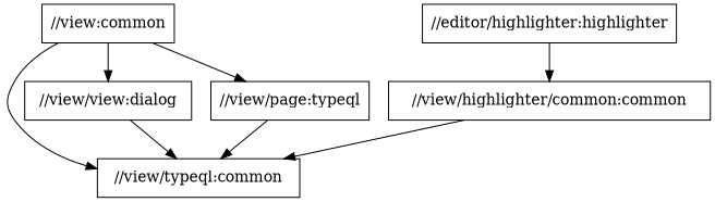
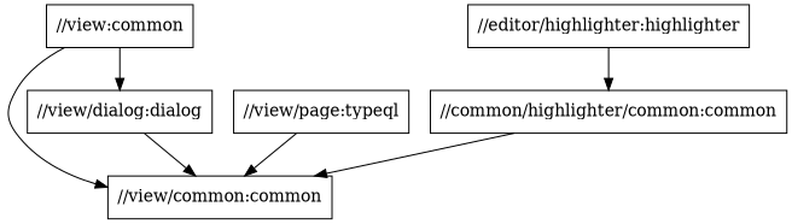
  digraph {
    node [shape=box]
    n1 [label="//view:common"]
-   "//view/common:common" [label="//view/typeql:common"]
-   "//view/dialog:dialog" [label="//view/view:dialog"]
+   "//view/common:common"
+   "//view/dialog:dialog"
    n4 [label="//view/page:typeql"]
    n5 [label="//editor/highlighter:highlighter"]
-   "//view/highlighter/common:common"
+   "//view/highlighter/common:common" [label="//common/highlighter/common:common"]
    n1 -> "//view/common:common"
    n1 -> "//view/dialog:dialog"
-   n1 -> n4
    "//view/dialog:dialog" -> "//view/common:common"
    n4 -> "//view/common:common"
    n5 -> "//view/highlighter/common:common"
    "//view/highlighter/common:common" -> "//view/common:common"
  }
